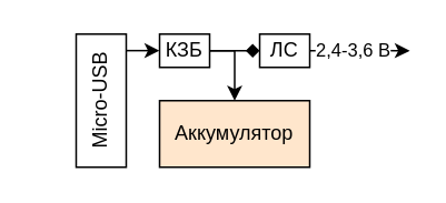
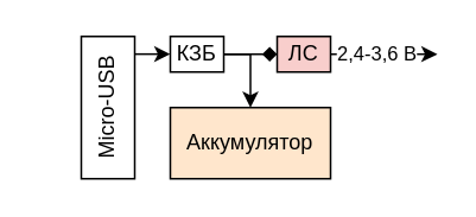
  <mxCell id="0" />
  <mxCell id="1" parent="0" />
  <mxCell id="2" value="Micro-USB" style="rounded=0;whiteSpace=wrap;html=1;rotation=-90;" vertex="1" parent="1"><mxGeometry x="20" y="45" width="80" height="30" as="geometry" /></mxCell>
  <mxCell id="3" style="edgeStyle=orthogonalEdgeStyle;rounded=0;orthogonalLoop=1;jettySize=auto;html=1;exitX=1;exitY=0.5;exitDx=0;exitDy=0;entryX=0;entryY=0.5;entryDx=0;entryDy=0;endArrow=diamond;" edge="1" parent="1" source="4" target="7"><mxGeometry relative="1" as="geometry" /></mxCell>
  <mxCell id="4" value="КЗБ" style="rounded=0;whiteSpace=wrap;html=1;" vertex="1" parent="1"><mxGeometry x="95" y="20" width="30" height="20" as="geometry" /></mxCell>
  <mxCell id="5" style="edgeStyle=orthogonalEdgeStyle;rounded=0;orthogonalLoop=1;jettySize=auto;html=1;exitX=1;exitY=0.5;exitDx=0;exitDy=0;" edge="1" parent="1"><mxGeometry relative="1" as="geometry"><mxPoint x="245" y="30" as="targetPoint" /><mxPoint x="185" y="29.94" as="sourcePoint" /><Array as="points"><mxPoint x="215" y="30" /><mxPoint x="245" y="30" /></Array></mxGeometry></mxCell>
  <mxCell id="6" value="2,4-3,6 В" style="edgeLabel;html=1;align=center;verticalAlign=middle;resizable=0;points=[];" vertex="1" connectable="0" parent="5"><mxGeometry x="-0.705" relative="1" as="geometry"><mxPoint x="17" as="offset" /></mxGeometry></mxCell>
- <mxCell id="7" value="ЛС" style="rounded=0;whiteSpace=wrap;html=1;" vertex="1" parent="1"><mxGeometry x="155" y="20" width="30" height="20" as="geometry" /></mxCell>
+ <mxCell id="7" value="ЛС" style="rounded=0;whiteSpace=wrap;html=1;fillColor=#f8cecc;" vertex="1" parent="1"><mxGeometry x="155" y="20" width="30" height="20" as="geometry" /></mxCell>
  <mxCell id="8" value="Аккумулятор" style="rounded=0;whiteSpace=wrap;html=1;fillColor=#ffe6cc;" vertex="1" parent="1"><mxGeometry x="95" y="60" width="90" height="40" as="geometry" /></mxCell>
  <mxCell id="9" style="edgeStyle=orthogonalEdgeStyle;rounded=0;orthogonalLoop=1;jettySize=auto;html=1;exitX=1;exitY=0.5;exitDx=0;exitDy=0;entryX=0.5;entryY=0;entryDx=0;entryDy=0;" edge="1" parent="1" target="8"><mxGeometry relative="1" as="geometry"><mxPoint x="145" y="30" as="targetPoint" /><mxPoint x="125" y="30" as="sourcePoint" /></mxGeometry></mxCell>
  <mxCell id="10" style="edgeStyle=orthogonalEdgeStyle;rounded=0;orthogonalLoop=1;jettySize=auto;html=1;exitX=1;exitY=0.5;exitDx=0;exitDy=0;" edge="1" parent="1"><mxGeometry relative="1" as="geometry"><mxPoint x="95" y="29.93" as="targetPoint" /><mxPoint x="75" y="29.93" as="sourcePoint" /></mxGeometry></mxCell>
